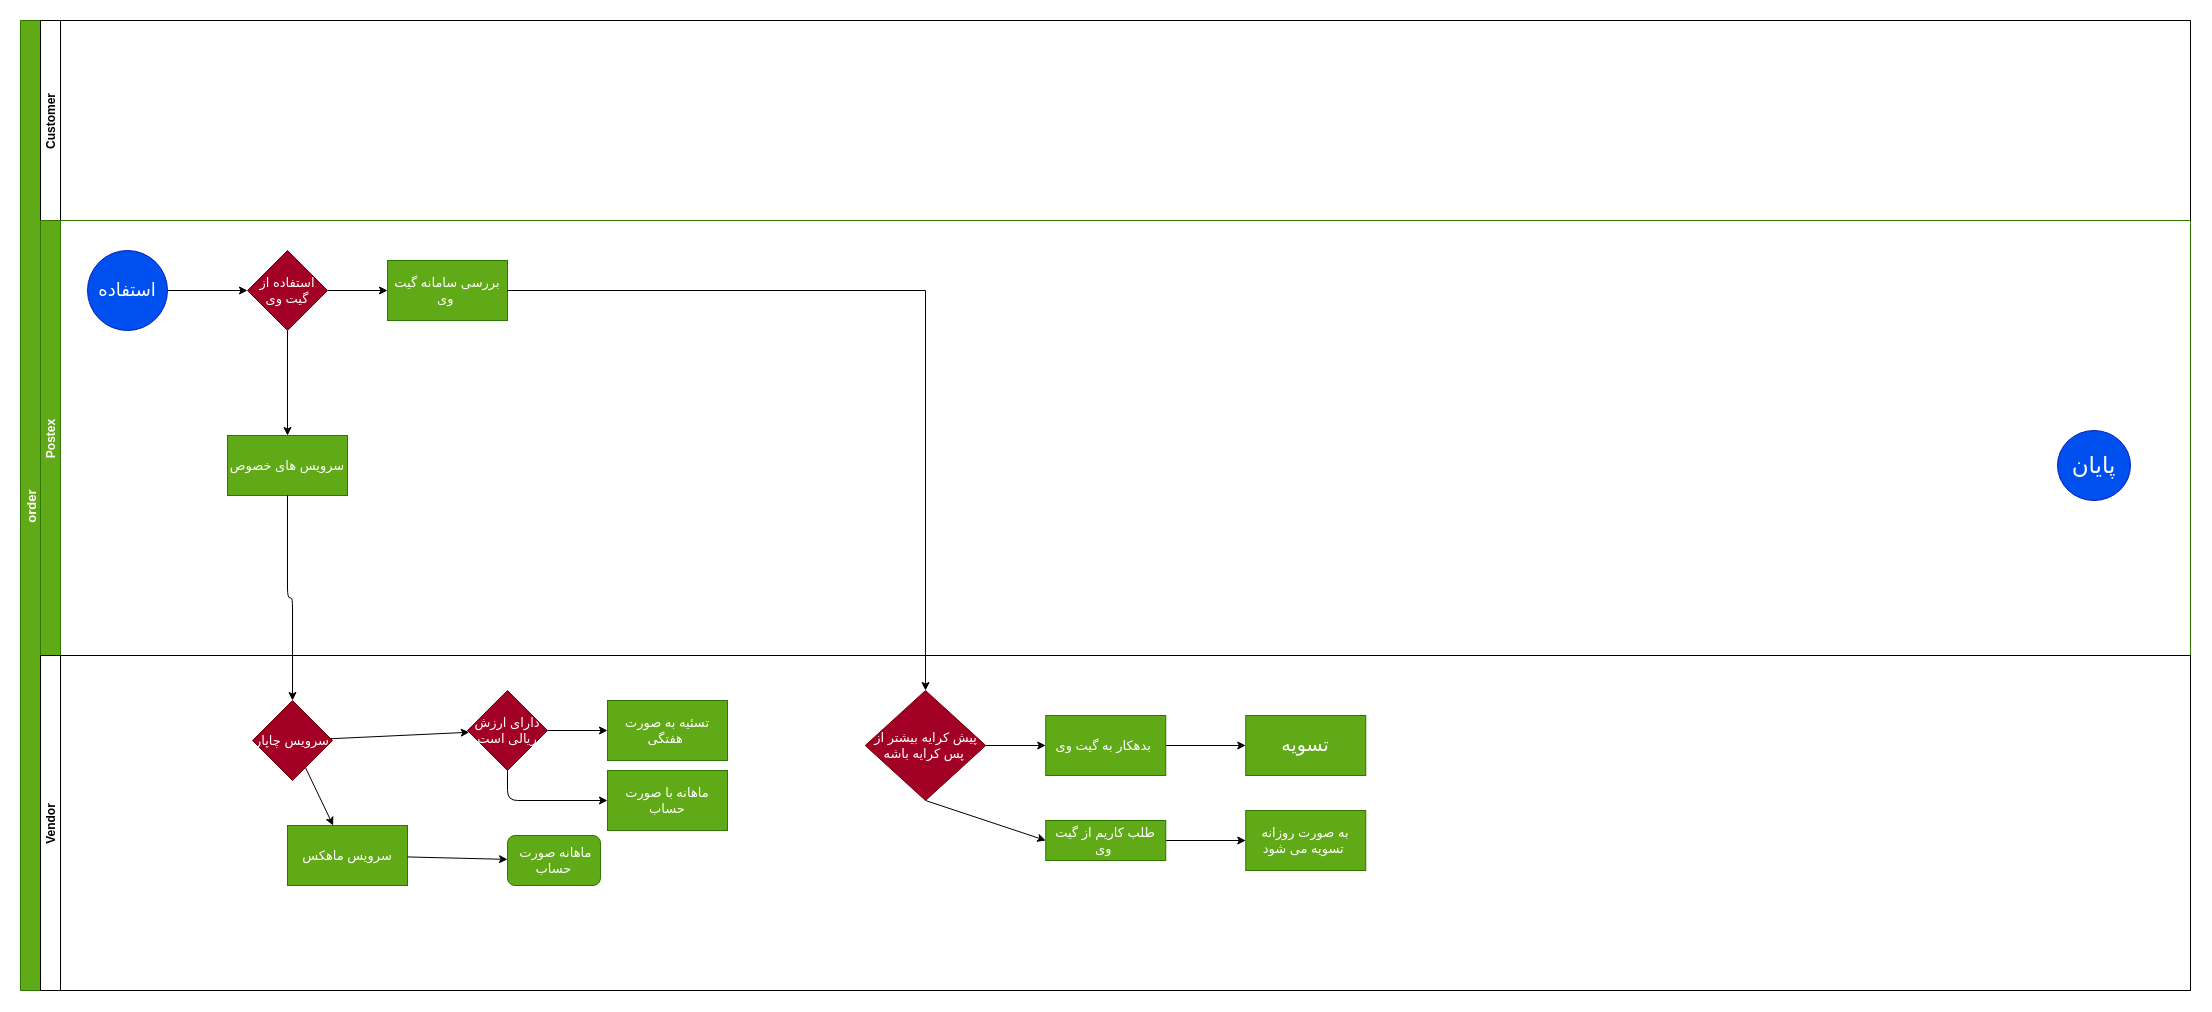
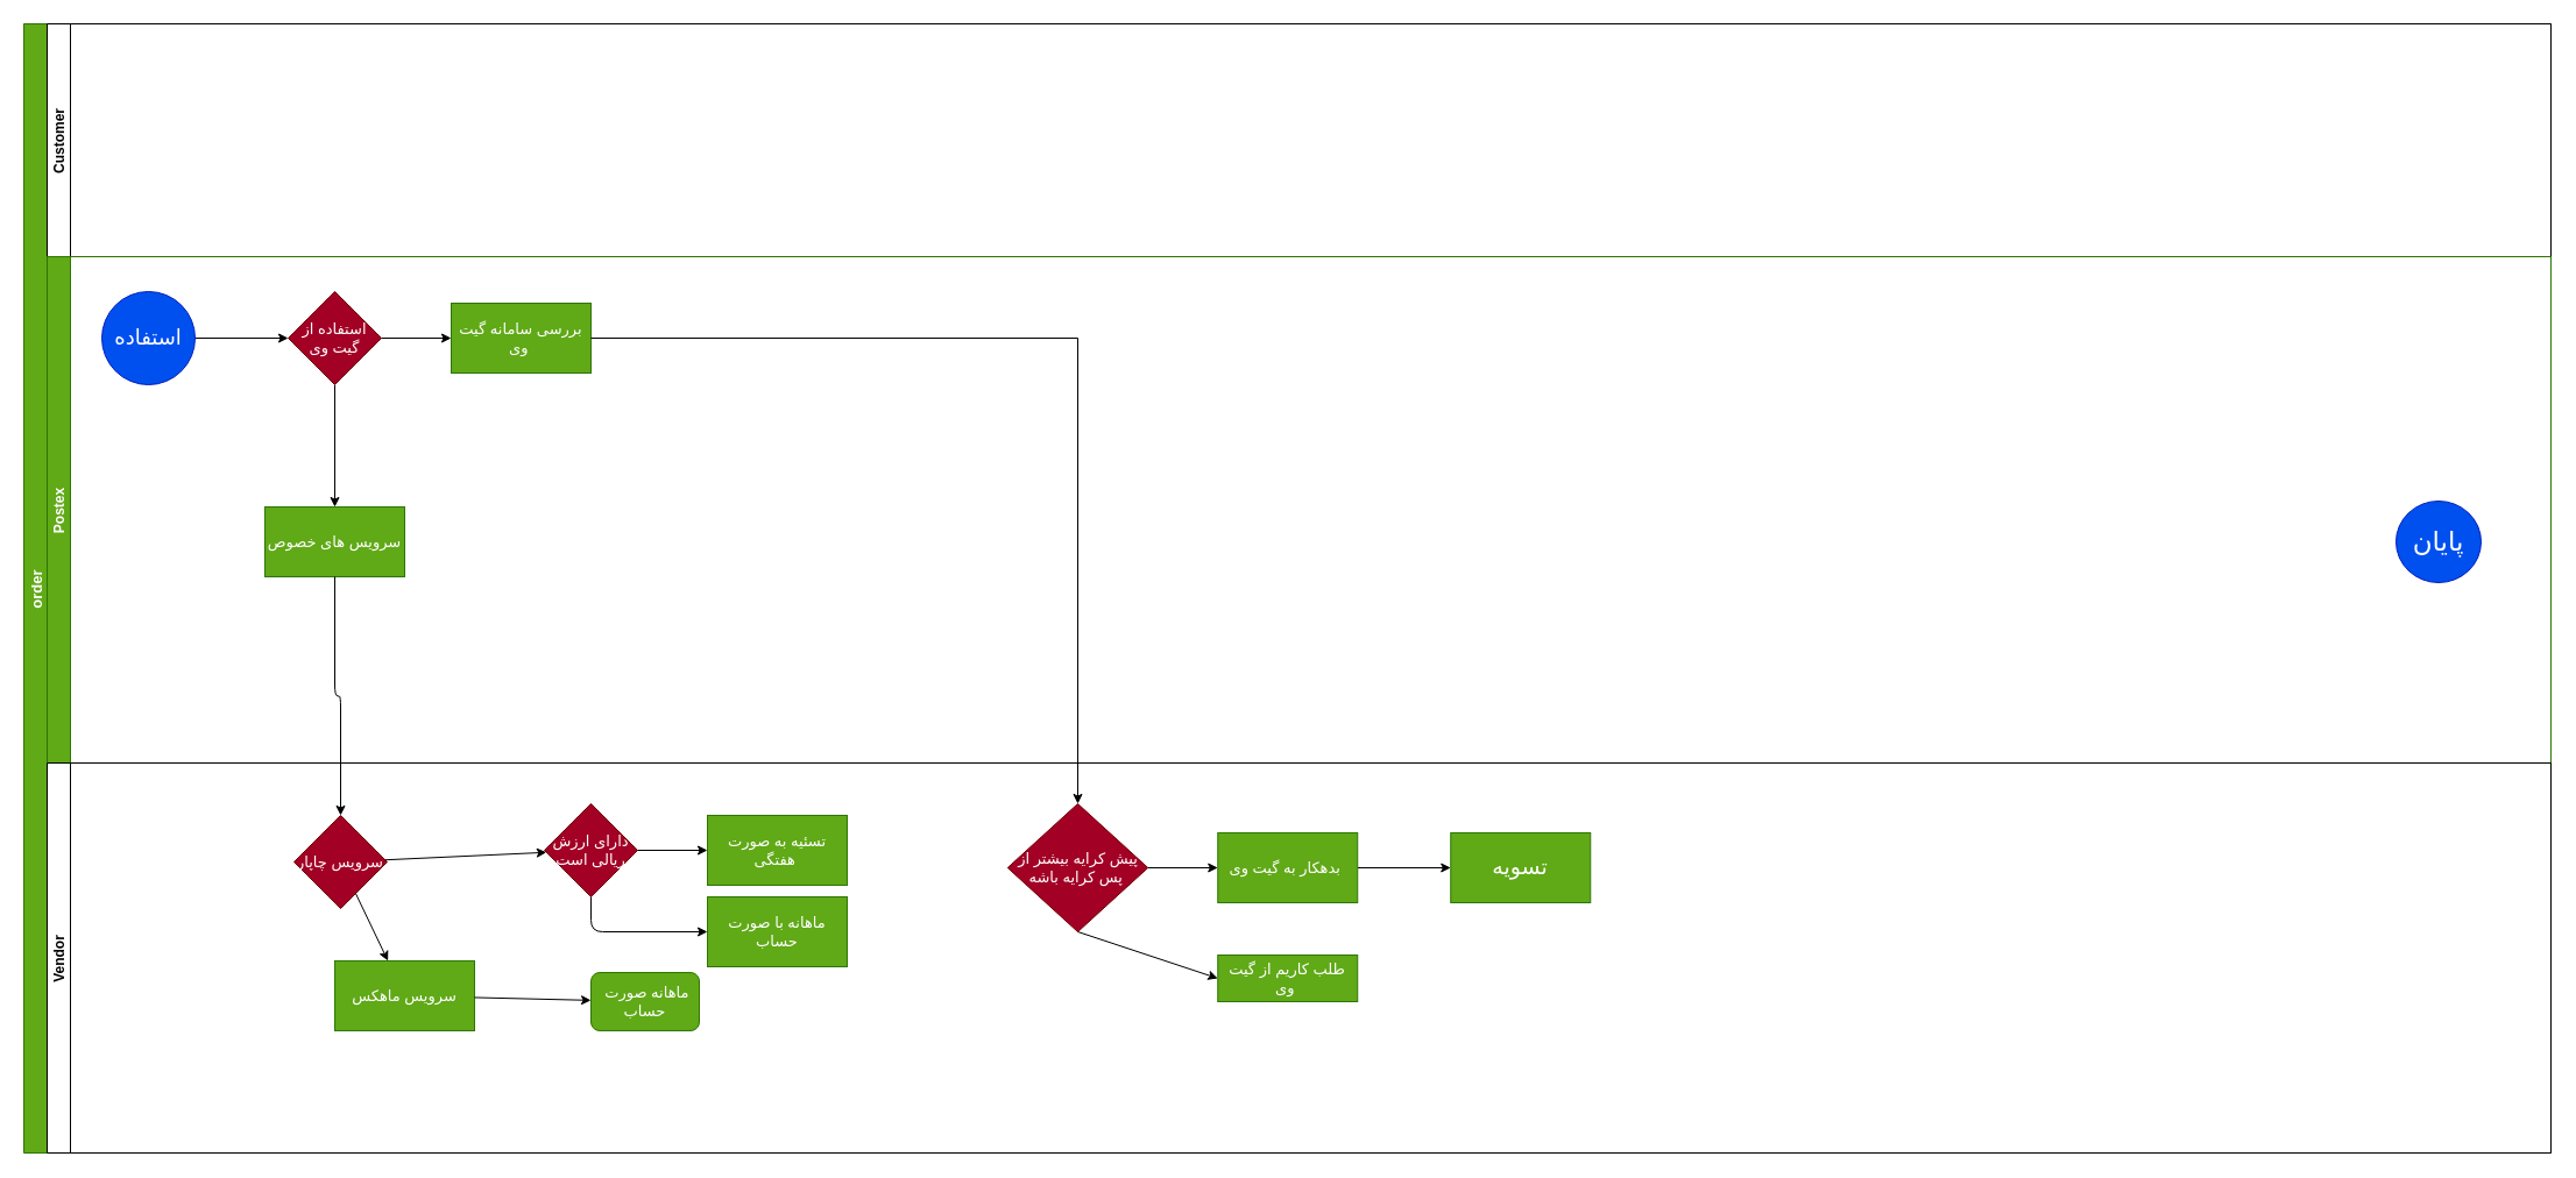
  <mxCell id="0" />
  <mxCell id="1" parent="0" />
  <mxCell id="2" value="order" style="swimlane;childLayout=stackLayout;resizeParent=1;resizeParentMax=0;horizontal=0;startSize=20;horizontalStack=0;fillColor=#60a917;strokeColor=#2D7600;fontColor=#ffffff;fontSize=13;" parent="1" vertex="1"><mxGeometry x="20" y="20" width="2170" height="970" as="geometry" /></mxCell>
  <mxCell id="3" value="Customer" style="swimlane;startSize=20;horizontal=0;" parent="2" vertex="1"><mxGeometry x="20" width="2150" height="200" as="geometry" /></mxCell>
  <mxCell id="4" value="Postex" style="swimlane;startSize=20;horizontal=0;fillColor=#60a917;strokeColor=#2D7600;fontColor=#ffffff;" parent="2" vertex="1"><mxGeometry x="20" y="200" width="2150" height="435" as="geometry" /></mxCell>
  <mxCell id="5" value="" style="edgeStyle=none;html=1;" parent="4" source="6" target="10" edge="1"><mxGeometry relative="1" as="geometry" /></mxCell>
  <mxCell id="6" value="&lt;font style=&quot;font-size: 18px&quot;&gt;استفاده&lt;/font&gt;" style="ellipse;whiteSpace=wrap;html=1;aspect=fixed;fontSize=13;fillColor=#0050ef;strokeColor=#001DBC;fontColor=#ffffff;" parent="4" vertex="1"><mxGeometry x="47" y="30" width="80" height="80" as="geometry" /></mxCell>
  <mxCell id="7" value="&lt;font style=&quot;font-size: 23px&quot;&gt;پایان&lt;/font&gt;" style="ellipse;whiteSpace=wrap;html=1;fillColor=#0050ef;strokeColor=#001DBC;fontColor=#ffffff;" parent="4" vertex="1"><mxGeometry x="2017" y="210" width="73" height="70" as="geometry" /></mxCell>
  <mxCell id="8" value="" style="edgeStyle=none;html=1;" parent="4" source="10" target="11" edge="1"><mxGeometry relative="1" as="geometry" /></mxCell>
  <mxCell id="9" value="" style="edgeStyle=none;html=1;" parent="4" source="10" target="12" edge="1"><mxGeometry relative="1" as="geometry" /></mxCell>
  <mxCell id="10" value="استفاده از گیت وی" style="rhombus;whiteSpace=wrap;html=1;fontSize=13;fontColor=#ffffff;strokeColor=#6F0000;fillColor=#a20025;" parent="4" vertex="1"><mxGeometry x="207" y="30" width="80" height="80" as="geometry" /></mxCell>
  <mxCell id="11" value="بررسی سامانه گیت وی&amp;nbsp;" style="whiteSpace=wrap;html=1;fontSize=13;fontColor=#ffffff;strokeColor=#2D7600;fillColor=#60a917;" parent="4" vertex="1"><mxGeometry x="347" y="40" width="120" height="60" as="geometry" /></mxCell>
  <mxCell id="12" value="سرویس های خصوص" style="whiteSpace=wrap;html=1;fontSize=13;fontColor=#ffffff;strokeColor=#2D7600;fillColor=#60a917;" parent="4" vertex="1"><mxGeometry x="187" y="215" width="120" height="60" as="geometry" /></mxCell>
  <mxCell id="13" value="Vendor" style="swimlane;startSize=20;horizontal=0;" parent="2" vertex="1"><mxGeometry x="20" y="635" width="2150" height="335" as="geometry" /></mxCell>
  <mxCell id="14" value="" style="edgeStyle=none;html=1;" parent="13" source="16" target="18" edge="1"><mxGeometry relative="1" as="geometry" /></mxCell>
  <mxCell id="15" style="edgeStyle=none;html=1;exitX=0.5;exitY=1;exitDx=0;exitDy=0;entryX=0;entryY=0.5;entryDx=0;entryDy=0;" parent="13" source="16" target="21" edge="1"><mxGeometry relative="1" as="geometry" /></mxCell>
  <mxCell id="16" value="پیش کرایه بیشتر از پس کرایه باشه&amp;nbsp;" style="rhombus;whiteSpace=wrap;html=1;fontSize=13;fontColor=#ffffff;strokeColor=#6F0000;fillColor=#a20025;" parent="13" vertex="1"><mxGeometry x="824.75" y="35" width="120.5" height="110" as="geometry" /></mxCell>
  <mxCell id="17" value="" style="edgeStyle=none;html=1;" parent="13" source="18" target="19" edge="1"><mxGeometry relative="1" as="geometry" /></mxCell>
  <mxCell id="18" value="بدهکار به گیت وی&amp;nbsp;" style="whiteSpace=wrap;html=1;fontSize=13;fontColor=#ffffff;strokeColor=#2D7600;fillColor=#60a917;" parent="13" vertex="1"><mxGeometry x="1005.25" y="60" width="120" height="60" as="geometry" /></mxCell>
  <mxCell id="19" value="&lt;font style=&quot;font-size: 19px&quot;&gt;تسویه&lt;/font&gt;" style="whiteSpace=wrap;html=1;fontSize=13;fontColor=#ffffff;strokeColor=#2D7600;fillColor=#60a917;" parent="13" vertex="1"><mxGeometry x="1205.25" y="60" width="120" height="60" as="geometry" /></mxCell>
- <mxCell id="20" value="" style="edgeStyle=none;html=1;" parent="13" source="21" target="22" edge="1"><mxGeometry relative="1" as="geometry" /></mxCell>
  <mxCell id="21" value="طلب کاریم از گیت وی&amp;nbsp;" style="whiteSpace=wrap;html=1;fontSize=13;fontColor=#ffffff;strokeColor=#2D7600;fillColor=#60a917;" parent="13" vertex="1"><mxGeometry x="1005.25" y="165" width="120" height="40" as="geometry" /></mxCell>
- <mxCell id="22" value="به صورت روزانه تسویه می شود&amp;nbsp;" style="whiteSpace=wrap;html=1;fontSize=13;fontColor=#ffffff;strokeColor=#2D7600;fillColor=#60a917;" parent="13" vertex="1"><mxGeometry x="1205.25" y="155" width="120" height="60" as="geometry" /></mxCell>
  <mxCell id="23" value="سرویس چاپار" style="rhombus;whiteSpace=wrap;html=1;fontSize=13;fontColor=#ffffff;strokeColor=#6F0000;fillColor=#a20025;" parent="13" vertex="1"><mxGeometry x="212" y="45" width="80" height="80" as="geometry" /></mxCell>
  <mxCell id="24" value="دارای ارزش ریالی است" style="rhombus;whiteSpace=wrap;html=1;fontSize=13;fontColor=#ffffff;strokeColor=#6F0000;fillColor=#a20025;" parent="13" vertex="1"><mxGeometry x="427" y="35" width="80" height="80" as="geometry" /></mxCell>
  <mxCell id="25" value="" style="edgeStyle=none;html=1;" parent="13" source="23" target="24" edge="1"><mxGeometry relative="1" as="geometry" /></mxCell>
  <mxCell id="26" value="تسئیه به صورت هفتگی&amp;nbsp;" style="whiteSpace=wrap;html=1;fontSize=13;fontColor=#ffffff;strokeColor=#2D7600;fillColor=#60a917;" parent="13" vertex="1"><mxGeometry x="567" y="45" width="120" height="60" as="geometry" /></mxCell>
  <mxCell id="27" value="" style="edgeStyle=none;html=1;" parent="13" source="24" target="26" edge="1"><mxGeometry relative="1" as="geometry" /></mxCell>
  <mxCell id="28" value="ماهانه با صورت حساب" style="whiteSpace=wrap;html=1;fontSize=13;fontColor=#ffffff;strokeColor=#2D7600;fillColor=#60a917;" parent="13" vertex="1"><mxGeometry x="567" y="115" width="120" height="60" as="geometry" /></mxCell>
  <mxCell id="29" value="" style="edgeStyle=orthogonalEdgeStyle;html=1;entryX=0;entryY=0.5;entryDx=0;entryDy=0;exitX=0.5;exitY=1;exitDx=0;exitDy=0;" parent="13" source="24" target="28" edge="1"><mxGeometry relative="1" as="geometry" /></mxCell>
  <mxCell id="30" value="سرویس ماهکس" style="whiteSpace=wrap;html=1;fontSize=13;fontColor=#ffffff;strokeColor=#2D7600;fillColor=#60a917;" parent="13" vertex="1"><mxGeometry x="247" y="170" width="120" height="60" as="geometry" /></mxCell>
  <mxCell id="31" value="" style="edgeStyle=none;html=1;" parent="13" source="23" target="30" edge="1"><mxGeometry relative="1" as="geometry" /></mxCell>
  <mxCell id="32" value="&amp;nbsp;ماهانه صورت حساب" style="whiteSpace=wrap;html=1;fontSize=13;fontColor=#ffffff;strokeColor=#2D7600;fillColor=#60a917;rounded=1;" parent="13" vertex="1"><mxGeometry x="467" y="180" width="93" height="50" as="geometry" /></mxCell>
  <mxCell id="33" value="" style="edgeStyle=none;html=1;" parent="13" source="30" target="32" edge="1"><mxGeometry relative="1" as="geometry" /></mxCell>
  <mxCell id="34" value="" style="edgeStyle=orthogonalEdgeStyle;html=1;" parent="2" source="12" target="23" edge="1"><mxGeometry relative="1" as="geometry" /></mxCell>
  <mxCell id="35" style="edgeStyle=orthogonalEdgeStyle;html=1;exitX=1;exitY=0.5;exitDx=0;exitDy=0;entryX=0.5;entryY=0;entryDx=0;entryDy=0;rounded=0;" parent="2" source="11" target="16" edge="1"><mxGeometry relative="1" as="geometry" /></mxCell>
